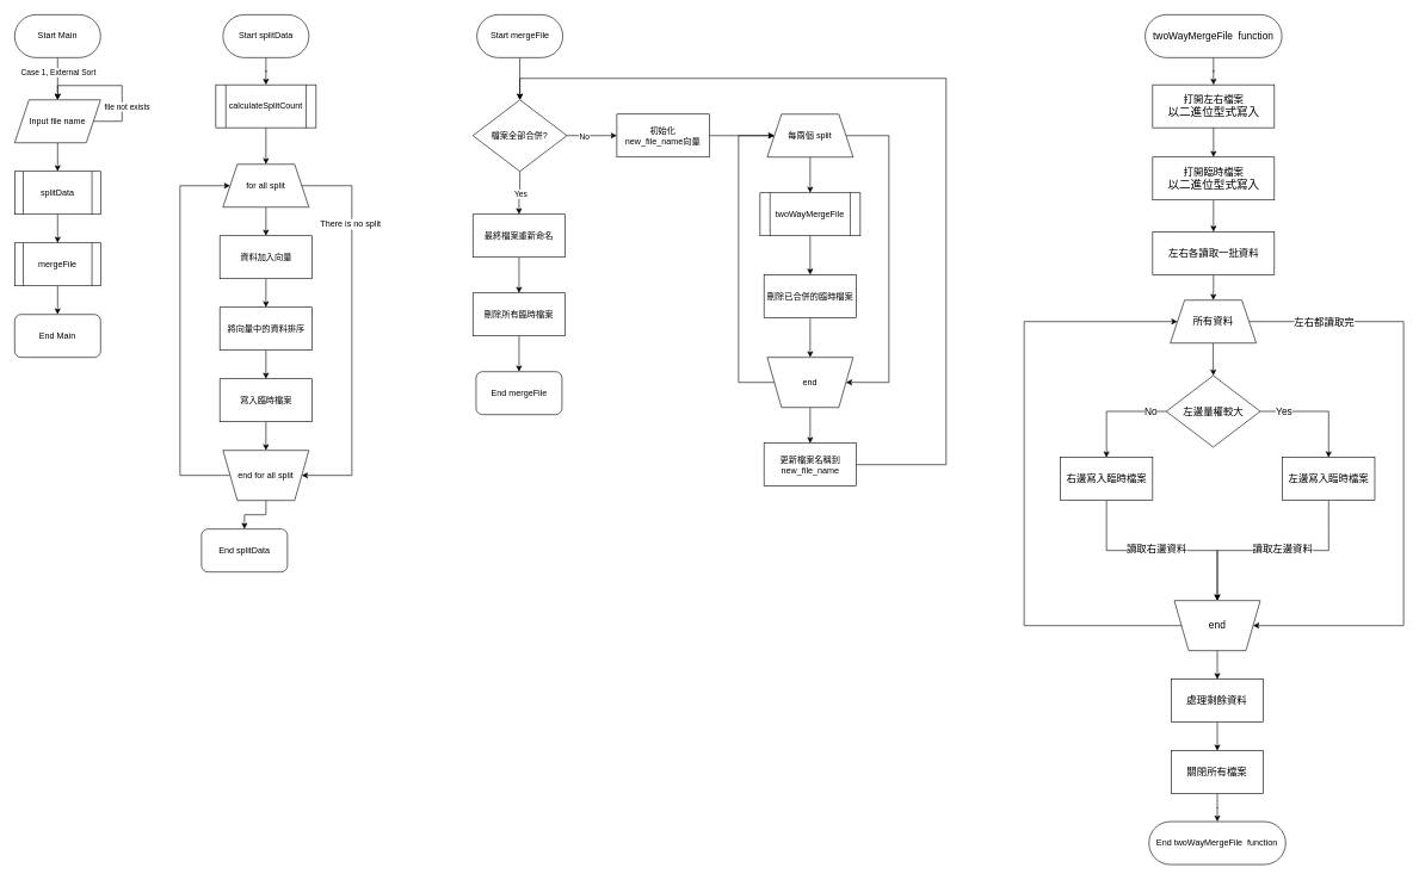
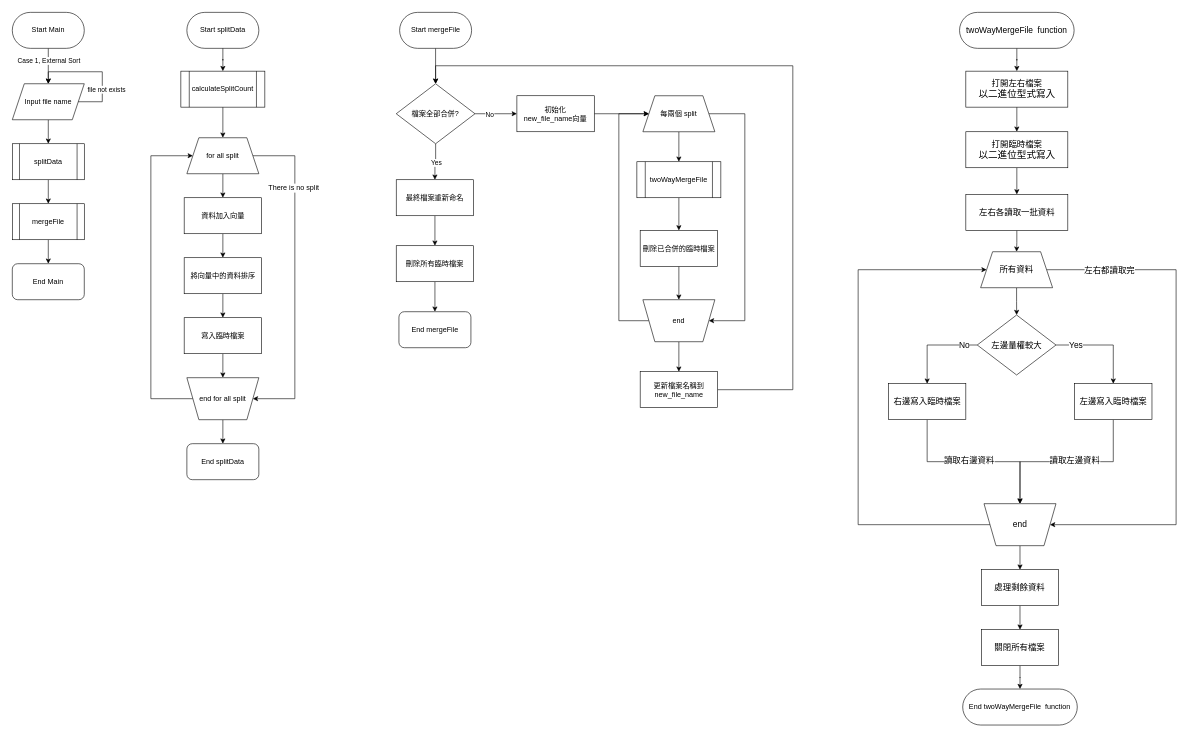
  <mxCell id="0" />
  <mxCell id="1" parent="0" />
  <mxCell id="2" style="edgeStyle=orthogonalEdgeStyle;rounded=0;orthogonalLoop=1;jettySize=auto;html=1;entryX=0.5;entryY=0;entryDx=0;entryDy=0;" parent="1" source="3" target="5" edge="1"><mxGeometry relative="1" as="geometry" /></mxCell>
  <mxCell id="3" value="Start Main" style="rounded=1;whiteSpace=wrap;html=1;arcSize=50;" parent="1" vertex="1"><mxGeometry x="20" y="20" width="120" height="60" as="geometry" /></mxCell>
  <mxCell id="4" value="" style="edgeStyle=orthogonalEdgeStyle;rounded=0;orthogonalLoop=1;jettySize=auto;html=1;" parent="1" source="5" target="7" edge="1"><mxGeometry relative="1" as="geometry" /></mxCell>
  <mxCell id="5" value="Input file name" style="shape=parallelogram;perimeter=parallelogramPerimeter;whiteSpace=wrap;html=1;fixedSize=1;" parent="1" vertex="1"><mxGeometry x="20" y="139" width="120" height="60" as="geometry" /></mxCell>
  <mxCell id="6" value="" style="edgeStyle=orthogonalEdgeStyle;rounded=0;orthogonalLoop=1;jettySize=auto;html=1;" parent="1" source="7" target="18" edge="1"><mxGeometry relative="1" as="geometry" /></mxCell>
  <mxCell id="7" value="splitData" style="shape=process;whiteSpace=wrap;html=1;backgroundOutline=1;" parent="1" vertex="1"><mxGeometry x="20" y="239" width="120" height="60" as="geometry" /></mxCell>
  <mxCell id="8" value="End Main" style="rounded=1;whiteSpace=wrap;html=1;" parent="1" vertex="1"><mxGeometry x="20" y="439" width="120" height="60" as="geometry" /></mxCell>
  <mxCell id="9" value="Start splitData" style="rounded=1;whiteSpace=wrap;html=1;arcSize=50;" parent="1" vertex="1"><mxGeometry x="311" y="20" width="120" height="60" as="geometry" /></mxCell>
  <mxCell id="10" value="" style="edgeStyle=orthogonalEdgeStyle;rounded=0;orthogonalLoop=1;jettySize=auto;html=1;" parent="1" source="11" target="25" edge="1"><mxGeometry relative="1" as="geometry" /></mxCell>
  <mxCell id="11" value="calculateSplitCount" style="shape=process;whiteSpace=wrap;html=1;backgroundOutline=1;" parent="1" vertex="1"><mxGeometry x="301" y="118" width="140" height="60" as="geometry" /></mxCell>
- <mxCell id="12" value="End splitData" style="rounded=1;whiteSpace=wrap;html=1;" parent="1" vertex="1"><mxGeometry x="281" y="739" width="120" height="60" as="geometry" /></mxCell>
+ <mxCell id="12" value="End splitData" style="rounded=1;whiteSpace=wrap;html=1;" parent="1" vertex="1"><mxGeometry x="311" y="739" width="120" height="60" as="geometry" /></mxCell>
  <mxCell id="13" value="" style="edgeStyle=orthogonalEdgeStyle;rounded=0;orthogonalLoop=1;jettySize=auto;html=1;exitX=0.5;exitY=1;exitDx=0;exitDy=0;" parent="1" source="9" target="11" edge="1"><mxGeometry relative="1" as="geometry"><mxPoint x="371" y="179" as="sourcePoint" /></mxGeometry></mxCell>
  <mxCell id="14" value="Case 1, External Sort" style="edgeLabel;html=1;align=center;verticalAlign=middle;resizable=0;points=[];" parent="1" vertex="1" connectable="0"><mxGeometry x="80" y="100" as="geometry" /></mxCell>
  <mxCell id="15" style="edgeStyle=orthogonalEdgeStyle;rounded=0;orthogonalLoop=1;jettySize=auto;html=1;exitX=1;exitY=0.5;exitDx=0;exitDy=0;entryX=0.5;entryY=0;entryDx=0;entryDy=0;" parent="1" source="5" target="5" edge="1"><mxGeometry relative="1" as="geometry"><Array as="points"><mxPoint x="170" y="169" /><mxPoint x="170" y="119" /><mxPoint x="80" y="119" /></Array></mxGeometry></mxCell>
  <mxCell id="16" value="file not exists" style="edgeLabel;html=1;align=center;verticalAlign=middle;resizable=0;points=[];" parent="1" vertex="1" connectable="0"><mxGeometry x="176" y="148" as="geometry" /></mxCell>
  <mxCell id="17" value="" style="edgeStyle=orthogonalEdgeStyle;rounded=0;orthogonalLoop=1;jettySize=auto;html=1;" parent="1" source="18" target="8" edge="1"><mxGeometry relative="1" as="geometry" /></mxCell>
  <mxCell id="18" value="mergeFile" style="shape=process;whiteSpace=wrap;html=1;backgroundOutline=1;" parent="1" vertex="1"><mxGeometry x="20" y="339" width="120" height="60" as="geometry" /></mxCell>
  <mxCell id="19" value="" style="edgeStyle=orthogonalEdgeStyle;rounded=0;orthogonalLoop=1;jettySize=auto;html=1;" parent="1" source="20" target="39" edge="1"><mxGeometry relative="1" as="geometry" /></mxCell>
  <mxCell id="20" value="Start mergeFile" style="rounded=1;whiteSpace=wrap;html=1;arcSize=50;" parent="1" vertex="1"><mxGeometry x="665.64" y="20" width="120" height="60" as="geometry" /></mxCell>
  <mxCell id="21" value="End mergeFile" style="rounded=1;whiteSpace=wrap;html=1;" parent="1" vertex="1"><mxGeometry x="664.5" y="519" width="120" height="60" as="geometry" /></mxCell>
  <mxCell id="22" style="edgeStyle=orthogonalEdgeStyle;rounded=0;orthogonalLoop=1;jettySize=auto;html=1;exitX=1;exitY=0.5;exitDx=0;exitDy=0;entryX=1;entryY=0.5;entryDx=0;entryDy=0;" parent="1" source="25" target="28" edge="1"><mxGeometry relative="1" as="geometry"><Array as="points"><mxPoint x="491" y="259" /><mxPoint x="491" y="664" /></Array></mxGeometry></mxCell>
  <mxCell id="23" value="&lt;span style=&quot;font-size: 12px;&quot;&gt;There is no split&lt;/span&gt;" style="edgeLabel;html=1;align=center;verticalAlign=middle;resizable=0;points=[];" parent="22" vertex="1" connectable="0"><mxGeometry x="-0.373" y="-3" relative="1" as="geometry"><mxPoint y="-48" as="offset" /></mxGeometry></mxCell>
  <mxCell id="24" value="" style="edgeStyle=orthogonalEdgeStyle;rounded=0;orthogonalLoop=1;jettySize=auto;html=1;" parent="1" source="25" target="30" edge="1"><mxGeometry relative="1" as="geometry" /></mxCell>
  <mxCell id="25" value="for all split" style="shape=trapezoid;perimeter=trapezoidPerimeter;whiteSpace=wrap;html=1;fixedSize=1;" parent="1" vertex="1"><mxGeometry x="311" y="229" width="120" height="60" as="geometry" /></mxCell>
  <mxCell id="26" value="" style="edgeStyle=orthogonalEdgeStyle;rounded=0;orthogonalLoop=1;jettySize=auto;html=1;" parent="1" source="28" target="12" edge="1"><mxGeometry relative="1" as="geometry" /></mxCell>
  <mxCell id="27" style="edgeStyle=orthogonalEdgeStyle;rounded=0;orthogonalLoop=1;jettySize=auto;html=1;exitX=0;exitY=0.5;exitDx=0;exitDy=0;entryX=0;entryY=0.5;entryDx=0;entryDy=0;" parent="1" source="28" target="25" edge="1"><mxGeometry relative="1" as="geometry"><Array as="points"><mxPoint x="251" y="664" /><mxPoint x="251" y="259" /></Array></mxGeometry></mxCell>
  <mxCell id="28" value="end for all split" style="shape=trapezoid;perimeter=trapezoidPerimeter;whiteSpace=wrap;fixedSize=1;rotation=0;verticalAlign=middle;horizontal=1;html=1;flipV=1;" parent="1" vertex="1"><mxGeometry x="311" y="629" width="120" height="70" as="geometry" /></mxCell>
  <mxCell id="29" value="" style="edgeStyle=orthogonalEdgeStyle;rounded=0;orthogonalLoop=1;jettySize=auto;html=1;" parent="1" source="30" target="32" edge="1"><mxGeometry relative="1" as="geometry" /></mxCell>
  <mxCell id="30" value="資料加入向量" style="rounded=0;whiteSpace=wrap;html=1;" parent="1" vertex="1"><mxGeometry x="306.5" y="329" width="129" height="60" as="geometry" /></mxCell>
  <mxCell id="31" value="" style="edgeStyle=orthogonalEdgeStyle;rounded=0;orthogonalLoop=1;jettySize=auto;html=1;" parent="1" source="32" target="34" edge="1"><mxGeometry relative="1" as="geometry" /></mxCell>
  <mxCell id="32" value="將向量中的資料排序" style="rounded=0;whiteSpace=wrap;html=1;" parent="1" vertex="1"><mxGeometry x="306.5" y="429" width="129" height="60" as="geometry" /></mxCell>
  <mxCell id="33" value="" style="edgeStyle=orthogonalEdgeStyle;rounded=0;orthogonalLoop=1;jettySize=auto;html=1;" parent="1" source="34" target="28" edge="1"><mxGeometry relative="1" as="geometry" /></mxCell>
  <mxCell id="34" value="寫入臨時檔案" style="rounded=0;whiteSpace=wrap;html=1;" parent="1" vertex="1"><mxGeometry x="306.5" y="529" width="129" height="60" as="geometry" /></mxCell>
  <mxCell id="35" value="" style="edgeStyle=orthogonalEdgeStyle;rounded=0;orthogonalLoop=1;jettySize=auto;html=1;" parent="1" source="39" target="46" edge="1"><mxGeometry relative="1" as="geometry" /></mxCell>
  <mxCell id="36" value="No" style="edgeLabel;html=1;align=center;verticalAlign=middle;resizable=0;points=[];" parent="35" vertex="1" connectable="0"><mxGeometry x="-0.318" y="-2" relative="1" as="geometry"><mxPoint y="-1" as="offset" /></mxGeometry></mxCell>
  <mxCell id="37" value="" style="edgeStyle=orthogonalEdgeStyle;rounded=0;orthogonalLoop=1;jettySize=auto;html=1;" parent="1" source="39" target="50" edge="1"><mxGeometry relative="1" as="geometry" /></mxCell>
  <mxCell id="38" value="Yes" style="edgeLabel;html=1;align=center;verticalAlign=middle;resizable=0;points=[];" parent="37" vertex="1" connectable="0"><mxGeometry x="-0.017" y="1" relative="1" as="geometry"><mxPoint x="1" as="offset" /></mxGeometry></mxCell>
  <mxCell id="39" value="檔案全部合併?" style="rhombus;whiteSpace=wrap;html=1;" parent="1" vertex="1"><mxGeometry x="660" y="139" width="131.28" height="100" as="geometry" /></mxCell>
  <mxCell id="40" value="" style="edgeStyle=orthogonalEdgeStyle;rounded=0;orthogonalLoop=1;jettySize=auto;html=1;" parent="1" source="41" target="48" edge="1"><mxGeometry relative="1" as="geometry" /></mxCell>
  <mxCell id="41" value="twoWayMergeFile" style="shape=process;whiteSpace=wrap;html=1;backgroundOutline=1;" parent="1" vertex="1"><mxGeometry x="1061.14" y="269" width="140" height="60" as="geometry" /></mxCell>
  <mxCell id="42" value="" style="edgeStyle=orthogonalEdgeStyle;rounded=0;orthogonalLoop=1;jettySize=auto;html=1;" parent="1" source="44" target="41" edge="1"><mxGeometry relative="1" as="geometry" /></mxCell>
  <mxCell id="43" style="edgeStyle=orthogonalEdgeStyle;rounded=0;orthogonalLoop=1;jettySize=auto;html=1;exitX=1;exitY=0.5;exitDx=0;exitDy=0;entryX=1;entryY=0.5;entryDx=0;entryDy=0;" parent="1" source="44" target="53" edge="1"><mxGeometry relative="1" as="geometry"><Array as="points"><mxPoint x="1241.14" y="189" /><mxPoint x="1241.14" y="534" /></Array></mxGeometry></mxCell>
  <mxCell id="44" value="每兩個 split" style="shape=trapezoid;perimeter=trapezoidPerimeter;whiteSpace=wrap;html=1;fixedSize=1;" parent="1" vertex="1"><mxGeometry x="1071.14" y="159" width="120" height="60" as="geometry" /></mxCell>
  <mxCell id="45" value="" style="edgeStyle=orthogonalEdgeStyle;rounded=0;orthogonalLoop=1;jettySize=auto;html=1;" parent="1" source="46" target="44" edge="1"><mxGeometry relative="1" as="geometry" /></mxCell>
  <mxCell id="46" value="初始化&lt;div&gt;&lt;span style=&quot;background-color: initial;&quot;&gt;new_file_name向量&lt;/span&gt;&lt;/div&gt;" style="rounded=0;whiteSpace=wrap;html=1;" parent="1" vertex="1"><mxGeometry x="861.14" y="159" width="129" height="60" as="geometry" /></mxCell>
  <mxCell id="47" value="" style="edgeStyle=orthogonalEdgeStyle;rounded=0;orthogonalLoop=1;jettySize=auto;html=1;" parent="1" source="48" target="53" edge="1"><mxGeometry relative="1" as="geometry" /></mxCell>
  <mxCell id="48" value="刪除已合併的臨時檔案" style="rounded=0;whiteSpace=wrap;html=1;" parent="1" vertex="1"><mxGeometry x="1066.64" y="383.5" width="129" height="60" as="geometry" /></mxCell>
  <mxCell id="49" value="" style="edgeStyle=orthogonalEdgeStyle;rounded=0;orthogonalLoop=1;jettySize=auto;html=1;" parent="1" source="50" target="57" edge="1"><mxGeometry relative="1" as="geometry" /></mxCell>
  <mxCell id="50" value="最終檔案重新命名" style="rounded=0;whiteSpace=wrap;html=1;" parent="1" vertex="1"><mxGeometry x="660" y="299" width="129" height="60" as="geometry" /></mxCell>
  <mxCell id="51" style="edgeStyle=orthogonalEdgeStyle;rounded=0;orthogonalLoop=1;jettySize=auto;html=1;exitX=0;exitY=0.5;exitDx=0;exitDy=0;entryX=0;entryY=0.5;entryDx=0;entryDy=0;" parent="1" source="53" target="44" edge="1"><mxGeometry relative="1" as="geometry"><Array as="points"><mxPoint x="1031.14" y="534" /><mxPoint x="1031.14" y="189" /></Array></mxGeometry></mxCell>
  <mxCell id="52" value="" style="edgeStyle=orthogonalEdgeStyle;rounded=0;orthogonalLoop=1;jettySize=auto;html=1;" parent="1" source="53" edge="1"><mxGeometry relative="1" as="geometry"><mxPoint x="1131.14" y="619" as="targetPoint" /><Array as="points"><mxPoint x="1131" y="619" /><mxPoint x="1131" y="619" /></Array></mxGeometry></mxCell>
  <mxCell id="53" value="end" style="shape=trapezoid;perimeter=trapezoidPerimeter;whiteSpace=wrap;fixedSize=1;rotation=0;verticalAlign=middle;horizontal=1;html=1;flipV=1;" parent="1" vertex="1"><mxGeometry x="1071.14" y="499" width="120" height="70" as="geometry" /></mxCell>
  <mxCell id="54" style="edgeStyle=orthogonalEdgeStyle;rounded=0;orthogonalLoop=1;jettySize=auto;html=1;exitX=1;exitY=0.5;exitDx=0;exitDy=0;entryX=0.5;entryY=0;entryDx=0;entryDy=0;" parent="1" source="55" target="39" edge="1"><mxGeometry relative="1" as="geometry"><Array as="points"><mxPoint x="1321.14" y="649" /><mxPoint x="1321.14" y="109" /><mxPoint x="726.14" y="109" /></Array></mxGeometry></mxCell>
  <mxCell id="55" value="更新檔案名稱到new_file_name" style="rounded=0;whiteSpace=wrap;html=1;" parent="1" vertex="1"><mxGeometry x="1066.64" y="619" width="129" height="60" as="geometry" /></mxCell>
  <mxCell id="56" value="" style="edgeStyle=orthogonalEdgeStyle;rounded=0;orthogonalLoop=1;jettySize=auto;html=1;" parent="1" source="57" target="21" edge="1"><mxGeometry relative="1" as="geometry" /></mxCell>
  <mxCell id="57" value="刪除所有臨時檔案" style="rounded=0;whiteSpace=wrap;html=1;" parent="1" vertex="1"><mxGeometry x="660" y="409" width="129" height="60" as="geometry" /></mxCell>
  <mxCell id="58" value="" style="edgeStyle=orthogonalEdgeStyle;rounded=0;orthogonalLoop=1;jettySize=auto;html=1;" parent="1" source="59" target="61" edge="1"><mxGeometry relative="1" as="geometry" /></mxCell>
  <mxCell id="59" value="&lt;font style=&quot;font-size: 14px;&quot;&gt;twoWayMergeFile&amp;nbsp; function&lt;/font&gt;" style="rounded=1;whiteSpace=wrap;html=1;arcSize=50;" parent="1" vertex="1"><mxGeometry x="1599" y="20" width="191" height="60" as="geometry" /></mxCell>
  <mxCell id="60" value="" style="edgeStyle=orthogonalEdgeStyle;rounded=0;orthogonalLoop=1;jettySize=auto;html=1;" parent="1" source="61" target="65" edge="1"><mxGeometry relative="1" as="geometry" /></mxCell>
  <mxCell id="61" value="&lt;font style=&quot;font-size: 14px;&quot;&gt;打開左右檔案&lt;/font&gt;&lt;div&gt;&lt;font size=&quot;3&quot;&gt;以二進位型式寫入&lt;/font&gt;&lt;/div&gt;" style="rounded=0;whiteSpace=wrap;html=1;" parent="1" vertex="1"><mxGeometry x="1609.5" y="118" width="170" height="60" as="geometry" /></mxCell>
  <mxCell id="62" value="" style="edgeStyle=orthogonalEdgeStyle;rounded=0;orthogonalLoop=1;jettySize=auto;html=1;" parent="1" source="63" target="77" edge="1"><mxGeometry relative="1" as="geometry" /></mxCell>
  <mxCell id="63" value="&lt;font style=&quot;font-size: 14px;&quot;&gt;左右各讀取一批資料&lt;/font&gt;" style="rounded=0;whiteSpace=wrap;html=1;" parent="1" vertex="1"><mxGeometry x="1609.5" y="323.5" width="170" height="60" as="geometry" /></mxCell>
  <mxCell id="64" value="" style="edgeStyle=orthogonalEdgeStyle;rounded=0;orthogonalLoop=1;jettySize=auto;html=1;" parent="1" source="65" target="63" edge="1"><mxGeometry relative="1" as="geometry" /></mxCell>
  <mxCell id="65" value="&lt;font style=&quot;font-size: 14px;&quot;&gt;打開臨時檔案&lt;/font&gt;&lt;div&gt;&lt;font size=&quot;3&quot;&gt;以二進位型式寫入&lt;/font&gt;&lt;/div&gt;" style="rounded=0;whiteSpace=wrap;html=1;" parent="1" vertex="1"><mxGeometry x="1609.5" y="219" width="170" height="60" as="geometry" /></mxCell>
  <mxCell id="66" style="edgeStyle=orthogonalEdgeStyle;rounded=0;orthogonalLoop=1;jettySize=auto;html=1;exitX=1;exitY=0.5;exitDx=0;exitDy=0;entryX=0.5;entryY=0;entryDx=0;entryDy=0;" parent="1" source="70" target="79" edge="1"><mxGeometry relative="1" as="geometry" /></mxCell>
  <mxCell id="67" value="&lt;font style=&quot;font-size: 14px;&quot;&gt;Yes&lt;/font&gt;" style="edgeLabel;html=1;align=center;verticalAlign=middle;resizable=0;points=[];" parent="66" vertex="1" connectable="0"><mxGeometry x="-0.608" y="2" relative="1" as="geometry"><mxPoint x="2" y="2" as="offset" /></mxGeometry></mxCell>
  <mxCell id="68" style="edgeStyle=orthogonalEdgeStyle;rounded=0;orthogonalLoop=1;jettySize=auto;html=1;exitX=0;exitY=0.5;exitDx=0;exitDy=0;entryX=0.5;entryY=0;entryDx=0;entryDy=0;" parent="1" source="70" target="82" edge="1"><mxGeometry relative="1" as="geometry" /></mxCell>
  <mxCell id="69" value="&lt;font style=&quot;font-size: 14px;&quot;&gt;No&lt;/font&gt;" style="edgeLabel;html=1;align=center;verticalAlign=middle;resizable=0;points=[];" parent="68" vertex="1" connectable="0"><mxGeometry x="-0.629" y="-2" relative="1" as="geometry"><mxPoint x="5" y="2" as="offset" /></mxGeometry></mxCell>
  <mxCell id="70" value="&lt;font style=&quot;font-size: 14px;&quot;&gt;左邊量權較大&lt;/font&gt;" style="rhombus;whiteSpace=wrap;html=1;" parent="1" vertex="1"><mxGeometry x="1628.5" y="524.5" width="131.28" height="100" as="geometry" /></mxCell>
  <mxCell id="71" style="edgeStyle=orthogonalEdgeStyle;rounded=0;orthogonalLoop=1;jettySize=auto;html=1;exitX=0;exitY=0.5;exitDx=0;exitDy=0;entryX=0;entryY=0.5;entryDx=0;entryDy=0;" parent="1" source="73" target="77" edge="1"><mxGeometry relative="1" as="geometry"><Array as="points"><mxPoint x="1430" y="874" /><mxPoint x="1430" y="449" /></Array></mxGeometry></mxCell>
  <mxCell id="72" value="" style="edgeStyle=orthogonalEdgeStyle;rounded=0;orthogonalLoop=1;jettySize=auto;html=1;" parent="1" source="73" target="85" edge="1"><mxGeometry relative="1" as="geometry" /></mxCell>
  <mxCell id="73" value="&lt;font style=&quot;font-size: 14px;&quot;&gt;end&lt;/font&gt;" style="shape=trapezoid;perimeter=trapezoidPerimeter;whiteSpace=wrap;fixedSize=1;rotation=0;verticalAlign=middle;horizontal=1;html=1;flipV=1;" parent="1" vertex="1"><mxGeometry x="1639.78" y="839" width="120" height="70" as="geometry" /></mxCell>
  <mxCell id="74" style="edgeStyle=orthogonalEdgeStyle;rounded=0;orthogonalLoop=1;jettySize=auto;html=1;exitX=1;exitY=0.5;exitDx=0;exitDy=0;entryX=1;entryY=0.5;entryDx=0;entryDy=0;" parent="1" source="77" target="73" edge="1"><mxGeometry relative="1" as="geometry"><Array as="points"><mxPoint x="1960" y="449" /><mxPoint x="1960" y="874" /></Array></mxGeometry></mxCell>
  <mxCell id="75" value="&lt;font style=&quot;font-size: 14px;&quot;&gt;左右都讀取完&lt;/font&gt;" style="edgeLabel;html=1;align=center;verticalAlign=middle;resizable=0;points=[];" parent="74" vertex="1" connectable="0"><mxGeometry x="-0.782" y="5" relative="1" as="geometry"><mxPoint x="11" y="5" as="offset" /></mxGeometry></mxCell>
  <mxCell id="76" value="" style="edgeStyle=orthogonalEdgeStyle;rounded=0;orthogonalLoop=1;jettySize=auto;html=1;" parent="1" source="77" target="70" edge="1"><mxGeometry relative="1" as="geometry" /></mxCell>
  <mxCell id="77" value="&lt;font style=&quot;font-size: 14px;&quot;&gt;所有資料&lt;/font&gt;" style="shape=trapezoid;perimeter=trapezoidPerimeter;whiteSpace=wrap;html=1;fixedSize=1;" parent="1" vertex="1"><mxGeometry x="1634.14" y="419" width="120" height="60" as="geometry" /></mxCell>
  <mxCell id="78" style="edgeStyle=orthogonalEdgeStyle;rounded=0;orthogonalLoop=1;jettySize=auto;html=1;exitX=0.5;exitY=1;exitDx=0;exitDy=0;entryX=0.5;entryY=0;entryDx=0;entryDy=0;" parent="1" source="79" target="73" edge="1"><mxGeometry relative="1" as="geometry" /></mxCell>
  <mxCell id="79" value="&lt;font style=&quot;font-size: 14px;&quot;&gt;左邊寫入臨時檔案&lt;/font&gt;" style="rounded=0;whiteSpace=wrap;html=1;" parent="1" vertex="1"><mxGeometry x="1790.78" y="639" width="129" height="60" as="geometry" /></mxCell>
  <mxCell id="80" style="edgeStyle=orthogonalEdgeStyle;rounded=0;orthogonalLoop=1;jettySize=auto;html=1;exitX=0.5;exitY=1;exitDx=0;exitDy=0;entryX=0.5;entryY=0;entryDx=0;entryDy=0;" parent="1" source="82" target="73" edge="1"><mxGeometry relative="1" as="geometry" /></mxCell>
  <mxCell id="81" value="&lt;font style=&quot;font-size: 14px;&quot;&gt;讀取右邊資料&lt;/font&gt;" style="edgeLabel;html=1;align=center;verticalAlign=middle;resizable=0;points=[];" parent="80" vertex="1" connectable="0"><mxGeometry x="-0.205" y="-3" relative="1" as="geometry"><mxPoint x="22" y="-7" as="offset" /></mxGeometry></mxCell>
  <mxCell id="82" value="&lt;font style=&quot;font-size: 14px;&quot;&gt;右邊寫入臨時檔案&lt;/font&gt;" style="rounded=0;whiteSpace=wrap;html=1;" parent="1" vertex="1"><mxGeometry x="1480.5" y="639" width="129" height="60" as="geometry" /></mxCell>
  <mxCell id="83" value="&lt;font style=&quot;font-size: 14px;&quot;&gt;讀取左邊資料&lt;/font&gt;" style="edgeLabel;html=1;align=center;verticalAlign=middle;resizable=0;points=[];" parent="1" vertex="1" connectable="0"><mxGeometry x="1790.784" y="765.999" as="geometry" /></mxCell>
  <mxCell id="84" value="" style="edgeStyle=orthogonalEdgeStyle;rounded=0;orthogonalLoop=1;jettySize=auto;html=1;" parent="1" source="85" target="87" edge="1"><mxGeometry relative="1" as="geometry" /></mxCell>
  <mxCell id="85" value="&lt;font style=&quot;font-size: 14px;&quot;&gt;處理剩餘資料&lt;/font&gt;" style="rounded=0;whiteSpace=wrap;html=1;" parent="1" vertex="1"><mxGeometry x="1635.28" y="949" width="129" height="60" as="geometry" /></mxCell>
  <mxCell id="86" value="" style="edgeStyle=orthogonalEdgeStyle;rounded=0;orthogonalLoop=1;jettySize=auto;html=1;" parent="1" source="87" target="88" edge="1"><mxGeometry relative="1" as="geometry" /></mxCell>
  <mxCell id="87" value="&lt;font style=&quot;font-size: 14px;&quot;&gt;關閉所有檔案&lt;/font&gt;" style="rounded=0;whiteSpace=wrap;html=1;" parent="1" vertex="1"><mxGeometry x="1635.28" y="1049" width="129" height="60" as="geometry" /></mxCell>
  <mxCell id="88" value="&lt;font style=&quot;font-size: 12px;&quot;&gt;End twoWayMergeFile&amp;nbsp; function&lt;/font&gt;" style="rounded=1;whiteSpace=wrap;html=1;arcSize=50;" parent="1" vertex="1"><mxGeometry x="1604.28" y="1148" width="191" height="60" as="geometry" /></mxCell>
  <mxCell id="89" style="edgeStyle=orthogonalEdgeStyle;rounded=0;orthogonalLoop=1;jettySize=auto;html=1;exitX=0.5;exitY=1;exitDx=0;exitDy=0;" edge="1" parent="1" source="87" target="87"><mxGeometry relative="1" as="geometry" /></mxCell>
